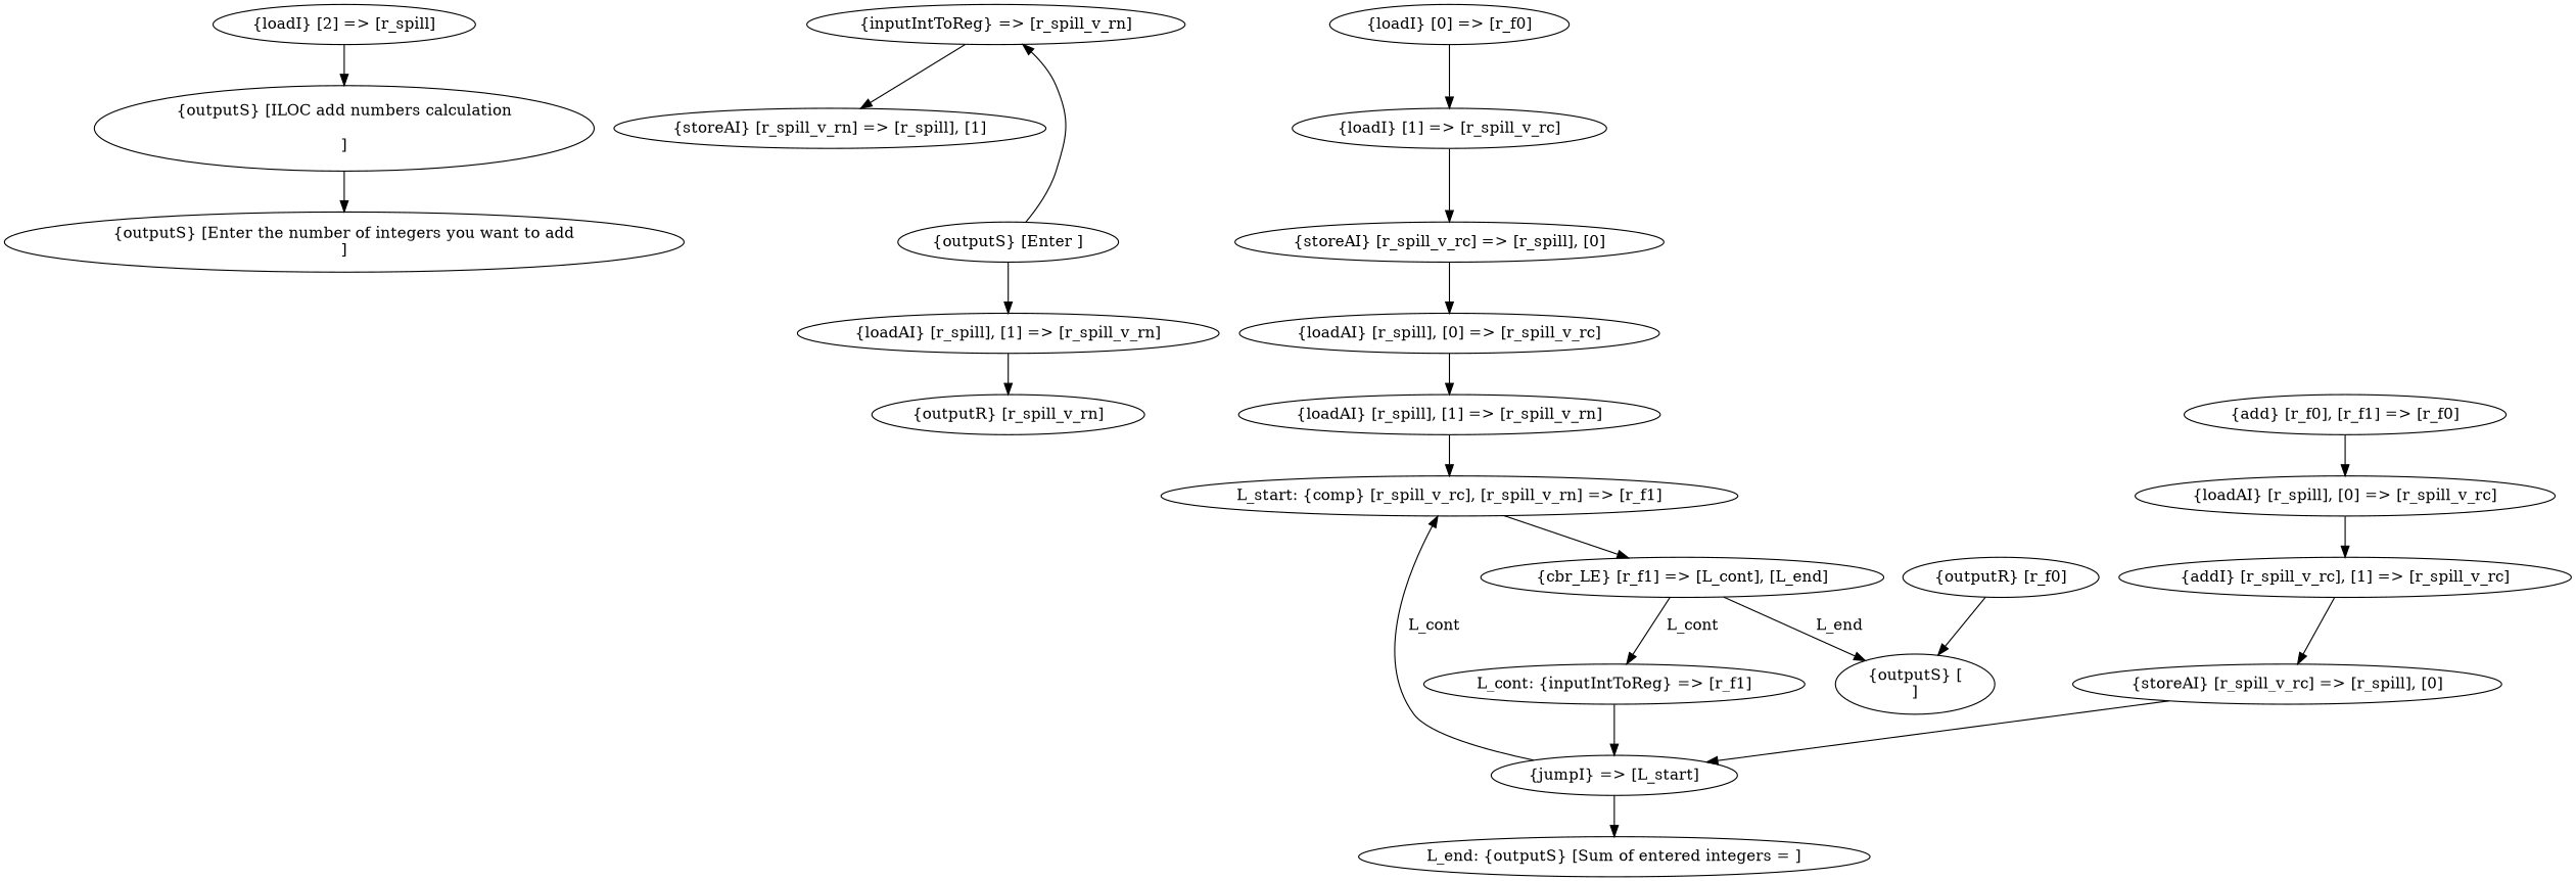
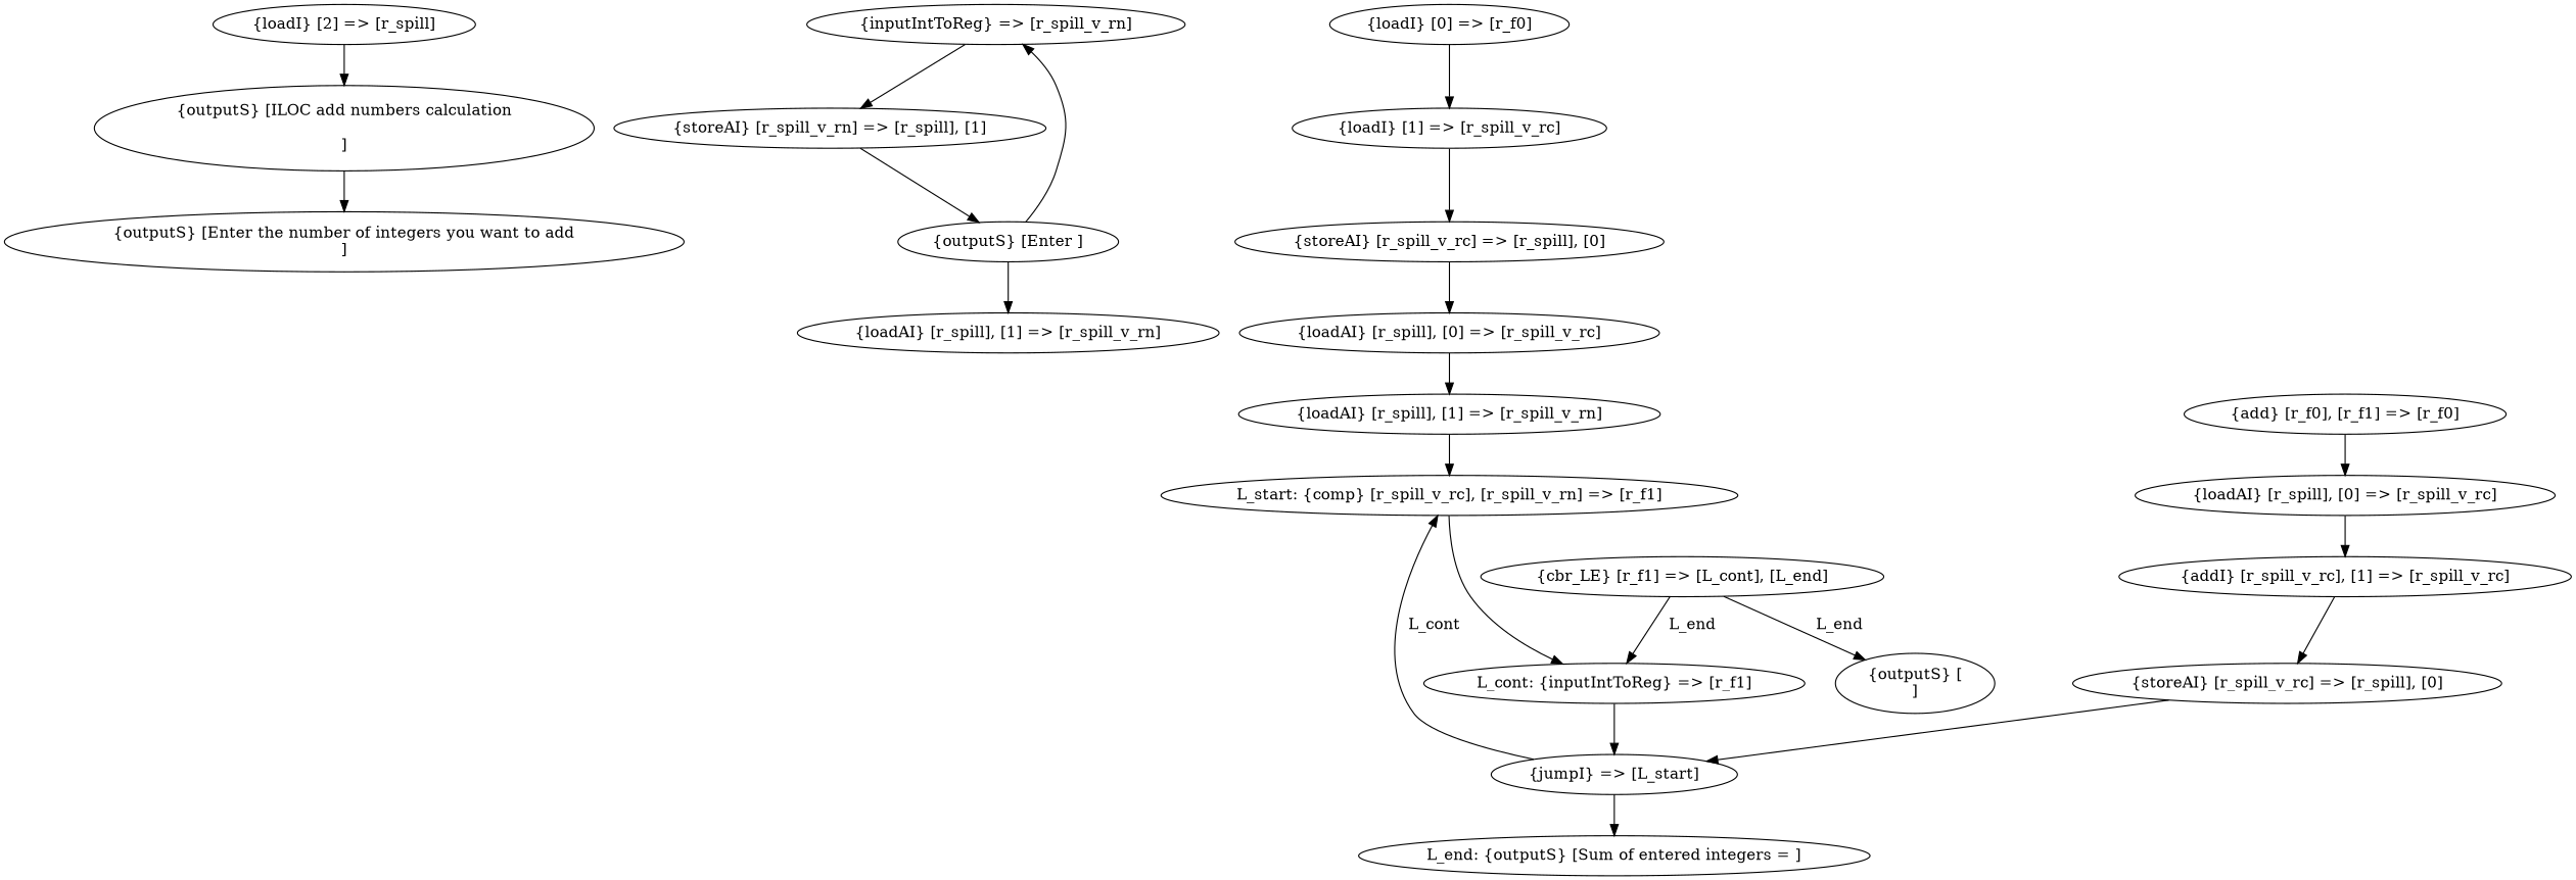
  digraph {
    n1 [label="\{loadI\} \[2\] =\> \[r_spill\]"]
    n2 [label="\{outputS\} \[ILOC add numbers calculation\n\n\]"]
    n3 [label="\{outputS\} \[Enter the number of integers you want to add\n\]"]
    n4 [label="\{inputIntToReg\} =\> \[r_spill_v_rn\]"]
    n5 [label="\{storeAI\} \[r_spill_v_rn\] =\> \[r_spill\], \[1\]"]
    n6 [label="\{outputS\} \[Enter \]"]
    n7 [label="\{loadAI\} \[r_spill\], \[1\] =\> \[r_spill_v_rn\]"]
-   n8 [label="\{outputR\} \[r_spill_v_rn\]"]
    n9 [label="\{loadI\} \[0\] =\> \[r_f0\]"]
    n10 [label="\{loadI\} \[1\] =\> \[r_spill_v_rc\]"]
    n11 [label="\{storeAI\} \[r_spill_v_rc\] =\> \[r_spill\], \[0\]"]
    n12 [label="\{loadAI\} \[r_spill\], \[0\] =\> \[r_spill_v_rc\]"]
    n13 [label="\{loadAI\} \[r_spill\], \[1\] =\> \[r_spill_v_rn\]"]
    n14 [label="L_start: \{comp\} \[r_spill_v_rc\], \[r_spill_v_rn\] =\> \[r_f1\]"]
    n15 [label="\{cbr_LE\} \[r_f1\] =\> \[L_cont\], \[L_end\]"]
    n16 [label="L_cont: \{inputIntToReg\} =\> \[r_f1\]"]
    n17 [label="\{outputS\} \[\n\]"]
    n18 [label="\{jumpI\} =\> \[L_start\]"]
    n19 [label="L_end: \{outputS\} \[Sum of entered integers = \]"]
    n20 [label="\{add\} \[r_f0\], \[r_f1\] =\> \[r_f0\]"]
    n21 [label="\{loadAI\} \[r_spill\], \[0\] =\> \[r_spill_v_rc\]"]
    n22 [label="\{addI\} \[r_spill_v_rc\], \[1\] =\> \[r_spill_v_rc\]"]
    n23 [label="\{storeAI\} \[r_spill_v_rc\] =\> \[r_spill\], \[0\]"]
-   n24 [label="\{outputR\} \[r_f0\]"]
    n1 -> n2
    n2 -> n3
    n4 -> n5
+   n5 -> n6
    n6 -> n4
    n6 -> n7
-   n7 -> n8
    n9 -> n10
    n10 -> n11
    n11 -> n12
    n12 -> n13
    n13 -> n14
-   n14 -> n15
-   n15 -> n16 [label="  L_cont"]
+   n14 -> n16
+   n15 -> n16 [label="  L_end"]
    n15 -> n17 [label="  L_end"]
    n16 -> n18
    n18 -> n14 [label="  L_cont"]
    n18 -> n19
    n20 -> n21
    n21 -> n22
    n22 -> n23
    n23 -> n18
-   n24 -> n17
  }
